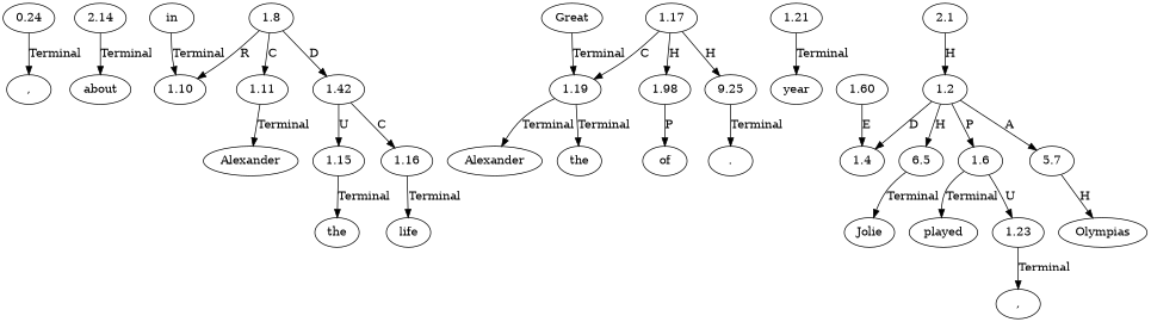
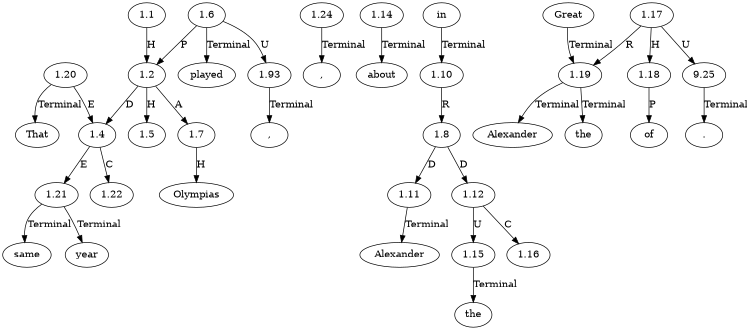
  digraph {
    node [ordering=out]
    edge [ordering=out]
+   n1 [label=That]
    n2 [label=","]
    n3 [label=about]
    n4 [label=the]
-   n5 [label=life]
    n6 [label=of]
    n7 [label=Alexander]
    n8 [label=the]
    n9 [label=Great]
    n10 [label=1.19]
    n11 [label="."]
+   n12 [label=same]
    n13 [label=year]
    n14 [label=","]
-   n15 [label=Jolie]
    n16 [label=played]
    n17 [label=Olympias]
    n18 [label=in]
    n19 [label=1.10]
    n20 [label=Alexander]
-   n21 [label=2.1]
+   n21 [label=1.1]
    n22 [label=1.2]
    n23 [label=1.4]
-   n24 [label=6.5]
+   n24 [label=1.5]
    n25 [label=1.6]
-   n26 [label=5.7]
+   n26 [label=1.7]
    n27 [label=1.21]
-   n29 [label=1.23]
+   n28 [label=1.22]
+   n29 [label=1.93]
    n30 [label=1.8]
    n31 [label=1.11]
-   n32 [label=1.42]
-   n33 [label=1.60]
+   n32 [label=1.12]
+   n33 [label=1.20]
    n34 [label=1.15]
    n35 [label=1.16]
-   n36 [label=0.24]
-   n37 [label=2.14]
+   n36 [label=1.24]
+   n37 [label=1.14]
    n38 [label=1.17]
-   n39 [label=1.98]
+   n39 [label=1.18]
    n40 [label=9.25]
    n9 -> n10 [label=Terminal]
    n10 -> n7 [label=Terminal]
    n10 -> n8 [label=Terminal]
    n18 -> n19 [label=Terminal]
    n21 -> n22 [label=H]
    n22 -> n23 [label=D]
    n22 -> n24 [label=H]
-   n22 -> n25 [label=P]
+   n25 -> n22 [label=P]
    n22 -> n26 [label=A]
-   n24 -> n15 [label=Terminal]
+   n23 -> n27 [label=E]
+   n23 -> n28 [label=C]
    n25 -> n16 [label=Terminal]
    n25 -> n29 [label=U]
    n26 -> n17 [label=H]
+   n27 -> n12 [label=Terminal]
    n27 -> n13 [label=Terminal]
    n29 -> n14 [label=Terminal]
-   n30 -> n19 [label=R]
-   n30 -> n31 [label=C]
+   n19 -> n30 [label=R]
+   n30 -> n31 [label=D]
    n30 -> n32 [label=D]
    n31 -> n20 [label=Terminal]
    n32 -> n34 [label=U]
    n32 -> n35 [label=C]
+   n33 -> n1 [label=Terminal]
    n33 -> n23 [label=E]
    n34 -> n4 [label=Terminal]
-   n35 -> n5 [label=Terminal]
    n36 -> n2 [label=Terminal]
    n37 -> n3 [label=Terminal]
-   n38 -> n10 [label=C]
+   n38 -> n10 [label=R]
    n38 -> n39 [label=H]
-   n38 -> n40 [label=H]
+   n38 -> n40 [label=U]
    n39 -> n6 [label=P]
    n40 -> n11 [label=Terminal]
  }
